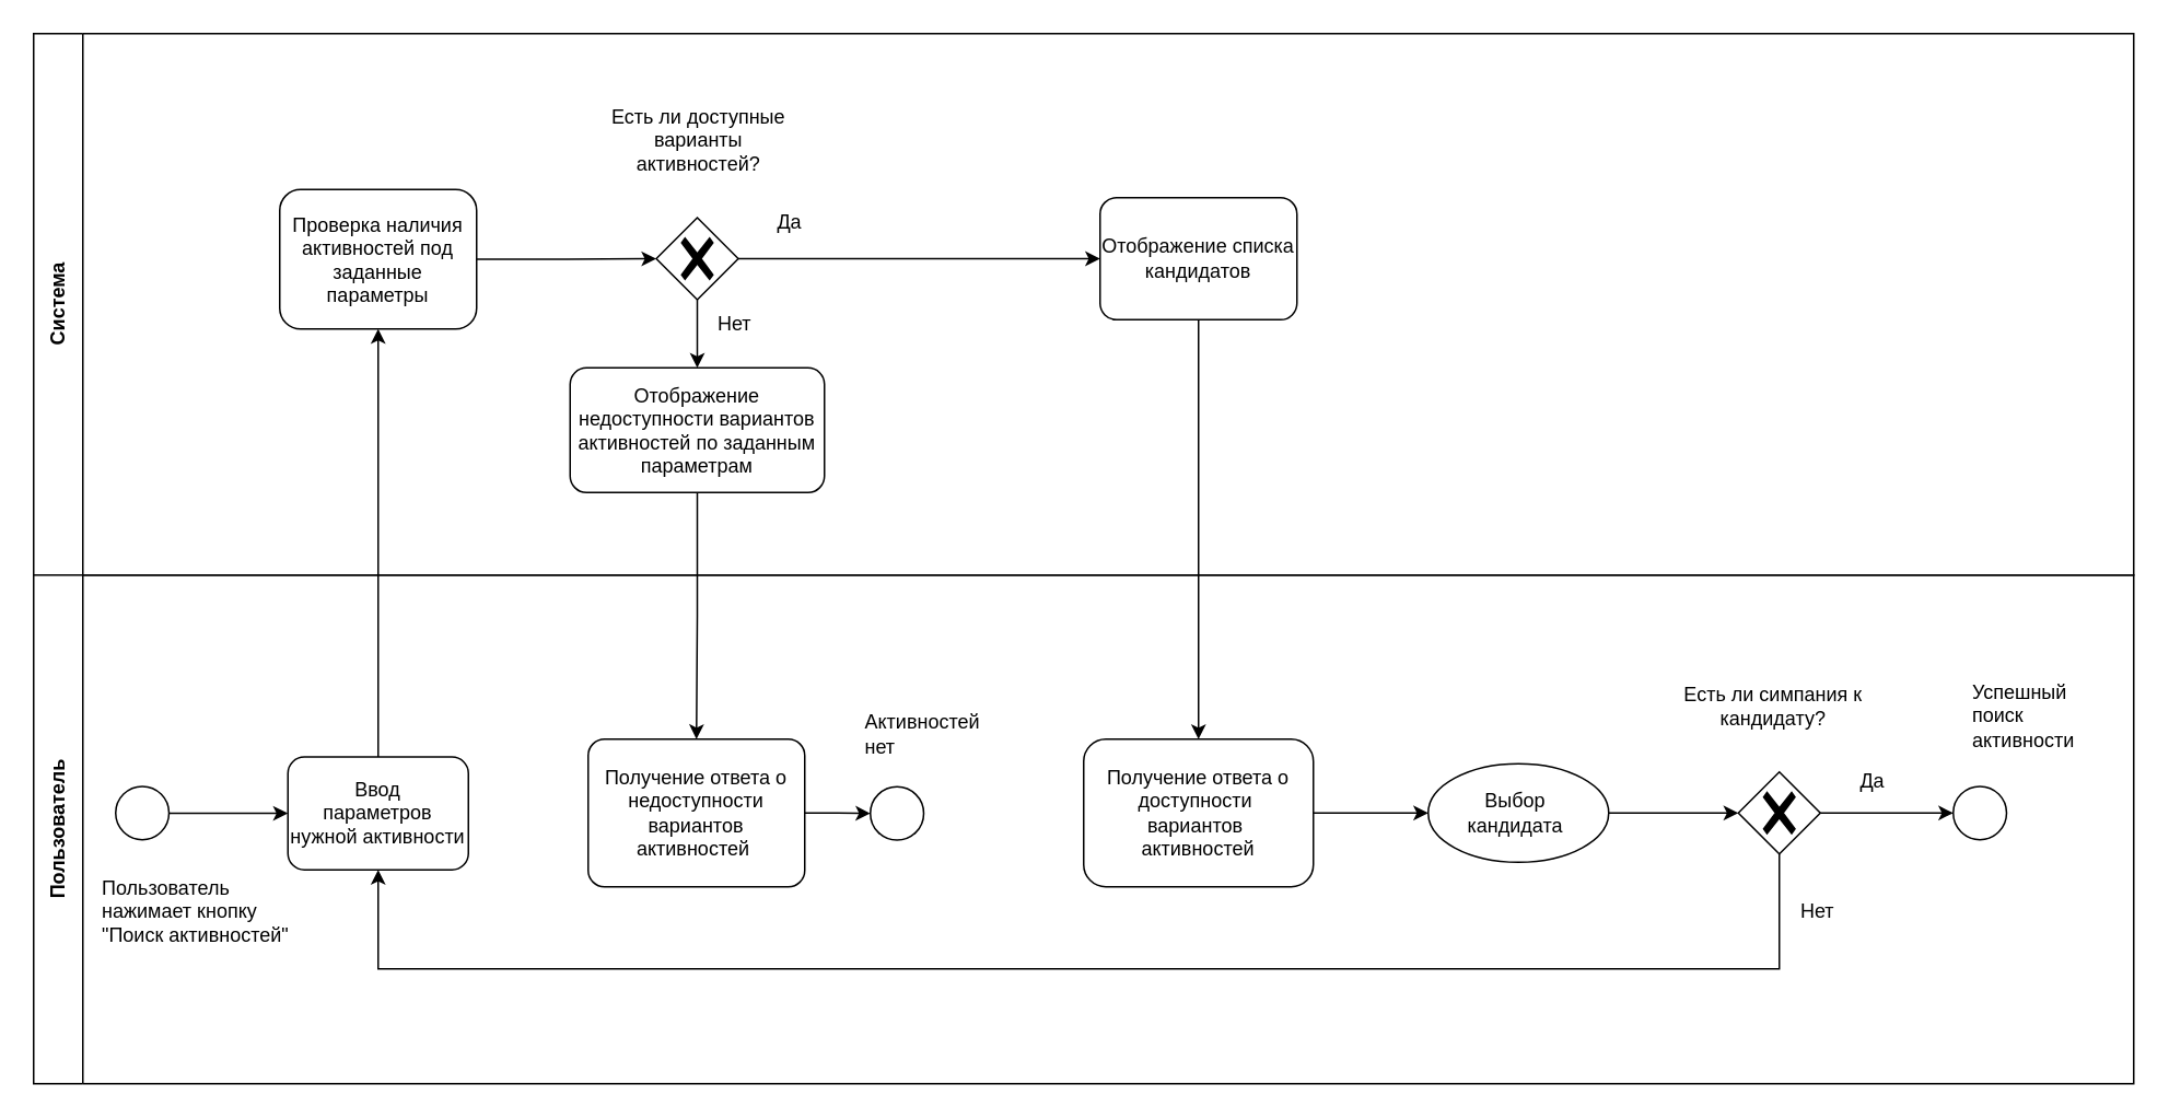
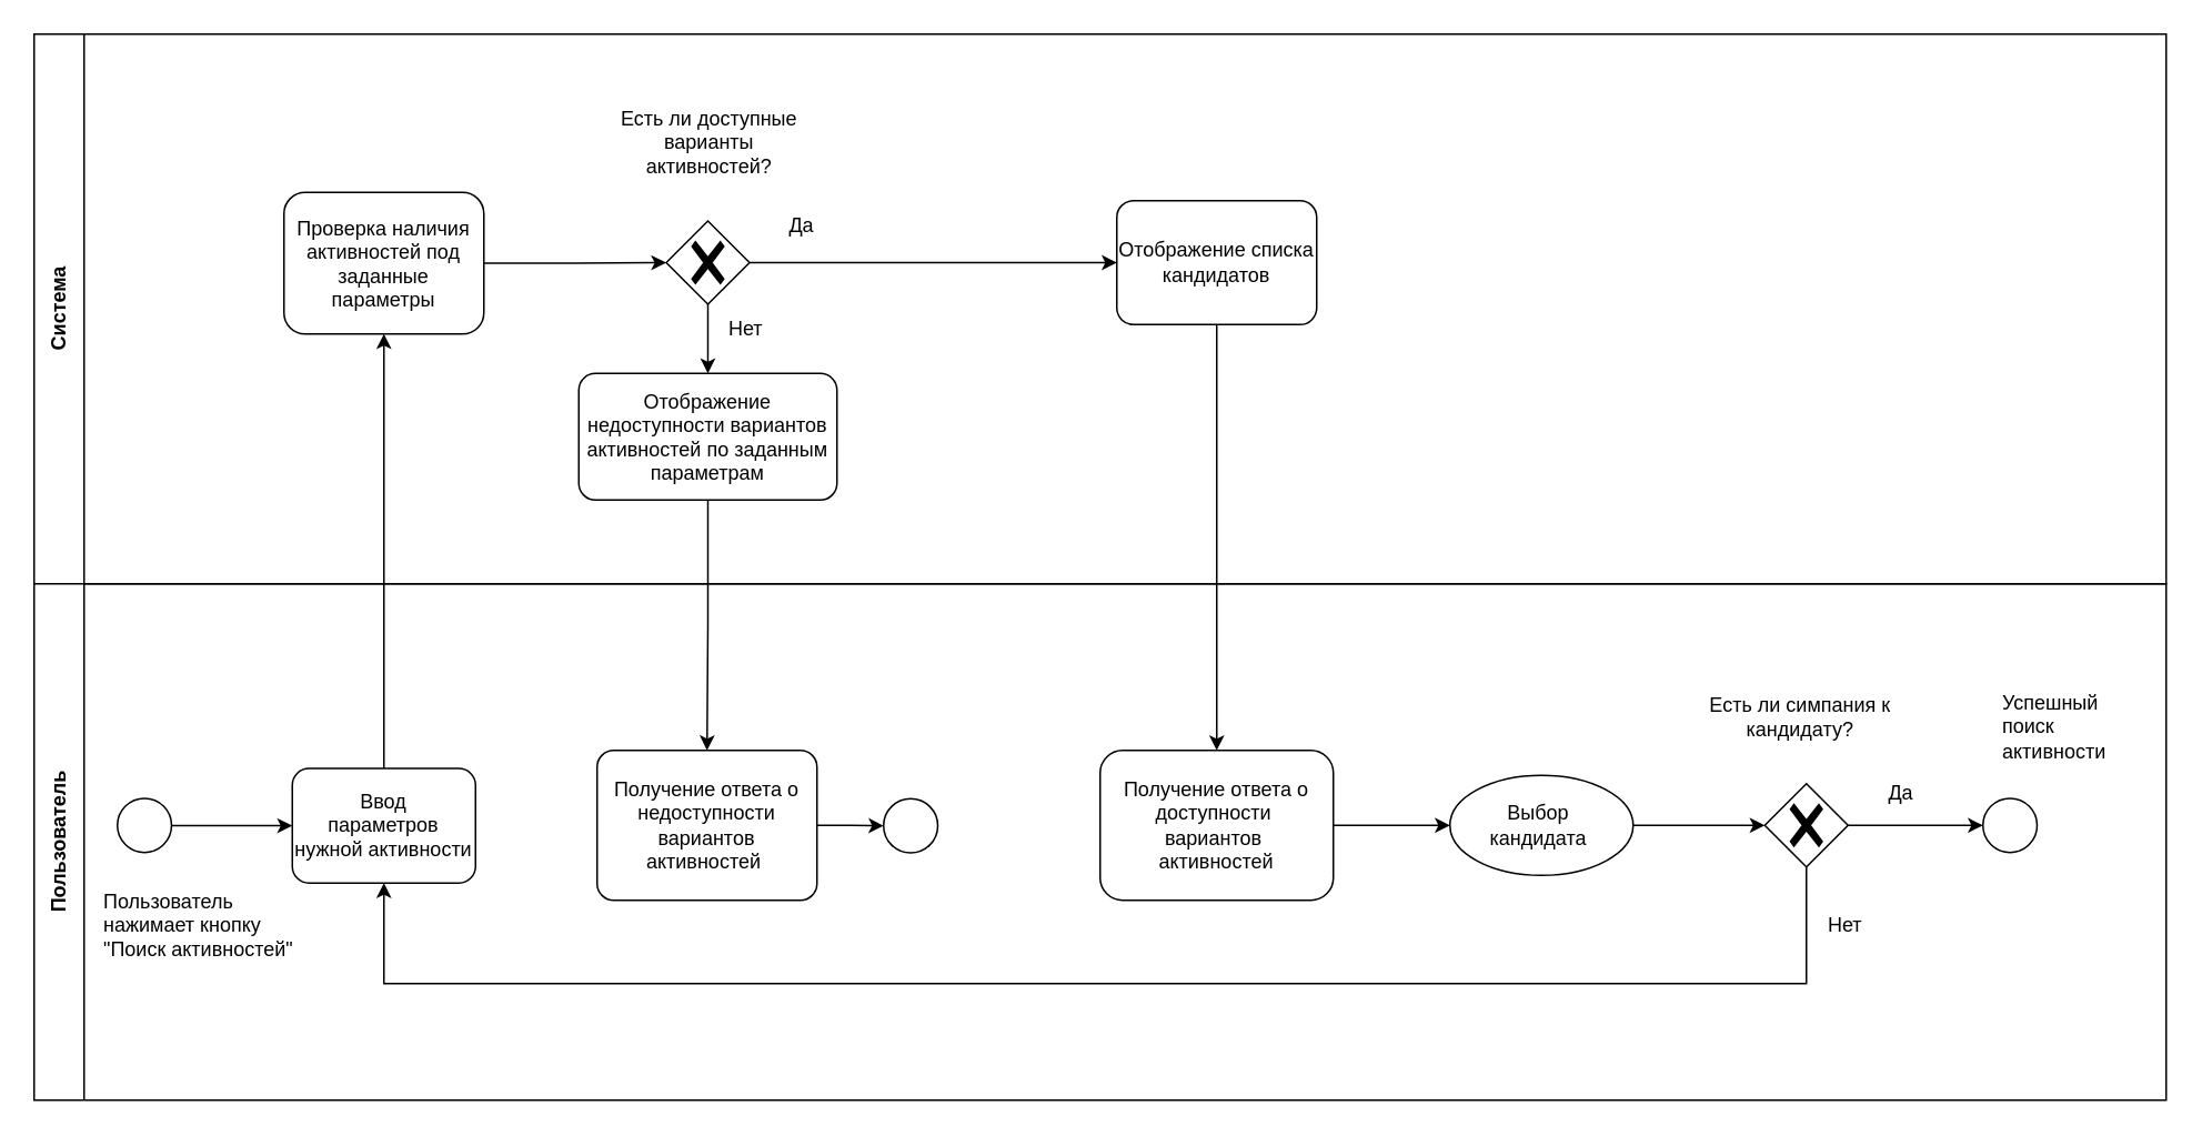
  <mxCell id="0" />
  <mxCell id="1" parent="0" />
  <mxCell id="2" value="Система" style="swimlane;startSize=30;horizontal=0;html=1;whiteSpace=wrap;" vertex="1" parent="1"><mxGeometry x="20" y="20" width="1280" height="330" as="geometry" /></mxCell>
  <mxCell id="3" style="edgeStyle=orthogonalEdgeStyle;rounded=0;orthogonalLoop=1;jettySize=auto;html=1;" edge="1" parent="2" source="4" target="6"><mxGeometry relative="1" as="geometry" /></mxCell>
  <mxCell id="4" value="" style="points=[[0.25,0.25,0],[0.5,0,0],[0.75,0.25,0],[1,0.5,0],[0.75,0.75,0],[0.5,1,0],[0.25,0.75,0],[0,0.5,0]];shape=mxgraph.bpmn.gateway2;html=1;verticalLabelPosition=bottom;labelBackgroundColor=#ffffff;verticalAlign=top;align=center;perimeter=rhombusPerimeter;outlineConnect=0;outline=none;symbol=none;gwType=exclusive;" vertex="1" parent="2"><mxGeometry x="379.5" y="112.19" width="50" height="50" as="geometry" /></mxCell>
  <mxCell id="5" value="&lt;div&gt;Отображение списка кандидатов&lt;/div&gt;" style="points=[[0.25,0,0],[0.5,0,0],[0.75,0,0],[1,0.25,0],[1,0.5,0],[1,0.75,0],[0.75,1,0],[0.5,1,0],[0.25,1,0],[0,0.75,0],[0,0.5,0],[0,0.25,0]];shape=mxgraph.bpmn.task;whiteSpace=wrap;rectStyle=rounded;size=10;html=1;container=1;expand=0;collapsible=0;taskMarker=abstract;" vertex="1" parent="2"><mxGeometry x="650" y="100.0" width="120" height="74.38" as="geometry" /></mxCell>
  <mxCell id="6" value="Отображение недоступности вариантов активностей по заданным параметрам" style="points=[[0.25,0,0],[0.5,0,0],[0.75,0,0],[1,0.25,0],[1,0.5,0],[1,0.75,0],[0.75,1,0],[0.5,1,0],[0.25,1,0],[0,0.75,0],[0,0.5,0],[0,0.25,0]];shape=mxgraph.bpmn.task;whiteSpace=wrap;rectStyle=rounded;size=10;html=1;container=1;expand=0;collapsible=0;taskMarker=abstract;" vertex="1" parent="2"><mxGeometry x="327" y="203.68" width="155" height="76" as="geometry" /></mxCell>
  <mxCell id="7" value="Да" style="text;html=1;align=center;verticalAlign=middle;whiteSpace=wrap;rounded=0;" vertex="1" parent="2"><mxGeometry x="440" y="100" width="42" height="30" as="geometry" /></mxCell>
  <mxCell id="8" value="Нет" style="text;html=1;align=center;verticalAlign=middle;whiteSpace=wrap;rounded=0;" vertex="1" parent="2"><mxGeometry x="410" y="162.19" width="35" height="30" as="geometry" /></mxCell>
  <mxCell id="9" style="edgeStyle=orthogonalEdgeStyle;rounded=0;orthogonalLoop=1;jettySize=auto;html=1;entryX=0;entryY=0.5;entryDx=0;entryDy=0;entryPerimeter=0;" edge="1" parent="2" source="4" target="5"><mxGeometry relative="1" as="geometry" /></mxCell>
  <mxCell id="10" value="Есть ли доступные варианты активностей?" style="text;html=1;align=center;verticalAlign=middle;whiteSpace=wrap;rounded=0;" vertex="1" parent="2"><mxGeometry x="345" y="40" width="120.5" height="50" as="geometry" /></mxCell>
  <mxCell id="11" value="Пользователь" style="swimlane;startSize=30;horizontal=0;html=1;whiteSpace=wrap;" vertex="1" parent="1"><mxGeometry x="20" y="350" width="1280" height="310" as="geometry" /></mxCell>
  <mxCell id="12" value="&lt;font style=&quot;font-size: 12px;&quot;&gt;Пользователь нажимает кнопку&lt;/font&gt;&lt;div style=&quot;&quot;&gt;&lt;font style=&quot;font-size: 12px;&quot;&gt;&quot;Поиск активностей&quot;&lt;/font&gt;&lt;/div&gt;" style="text;html=1;align=left;verticalAlign=middle;whiteSpace=wrap;rounded=0;" vertex="1" parent="11"><mxGeometry x="40" y="179.62" width="128.75" height="50" as="geometry" /></mxCell>
  <mxCell id="13" value="" style="points=[[0.145,0.145,0],[0.5,0,0],[0.855,0.145,0],[1,0.5,0],[0.855,0.855,0],[0.5,1,0],[0.145,0.855,0],[0,0.5,0]];shape=mxgraph.bpmn.event;html=1;verticalLabelPosition=bottom;labelBackgroundColor=#ffffff;verticalAlign=top;align=center;perimeter=ellipsePerimeter;outlineConnect=0;aspect=fixed;outline=standard;symbol=general;" vertex="1" parent="11"><mxGeometry x="50" y="128.75" width="32.5" height="32.5" as="geometry" /></mxCell>
  <mxCell id="14" style="edgeStyle=orthogonalEdgeStyle;rounded=0;orthogonalLoop=1;jettySize=auto;html=1;entryX=0;entryY=0.5;entryDx=0;entryDy=0;entryPerimeter=0;" edge="1" parent="11" source="13" target="18"><mxGeometry relative="1" as="geometry" /></mxCell>
  <mxCell id="15" value="Получение ответа о недоступности вариантов активностей&amp;nbsp;" style="points=[[0.25,0,0],[0.5,0,0],[0.75,0,0],[1,0.25,0],[1,0.5,0],[1,0.75,0],[0.75,1,0],[0.5,1,0],[0.25,1,0],[0,0.75,0],[0,0.5,0],[0,0.25,0]];shape=mxgraph.bpmn.task;whiteSpace=wrap;rectStyle=rounded;size=10;html=1;container=1;expand=0;collapsible=0;taskMarker=abstract;" vertex="1" parent="11"><mxGeometry x="338" y="100" width="132" height="90" as="geometry" /></mxCell>
  <mxCell id="16" value="Проверка наличия активностей под заданные параметры" style="rounded=1;whiteSpace=wrap;html=1;" vertex="1" parent="11"><mxGeometry x="150" y="-234.99" width="120" height="85" as="geometry" /></mxCell>
  <mxCell id="17" value="" style="edgeStyle=orthogonalEdgeStyle;rounded=0;orthogonalLoop=1;jettySize=auto;html=1;" edge="1" parent="11" source="18" target="16"><mxGeometry relative="1" as="geometry" /></mxCell>
  <mxCell id="18" value="Ввод&lt;div&gt;параметров нужной активности&lt;/div&gt;" style="points=[[0.25,0,0],[0.5,0,0],[0.75,0,0],[1,0.25,0],[1,0.5,0],[1,0.75,0],[0.75,1,0],[0.5,1,0],[0.25,1,0],[0,0.75,0],[0,0.5,0],[0,0.25,0]];shape=mxgraph.bpmn.task;whiteSpace=wrap;rectStyle=rounded;size=10;html=1;container=1;expand=0;collapsible=0;taskMarker=abstract;" vertex="1" parent="11"><mxGeometry x="155" y="110.87" width="110" height="68.75" as="geometry" /></mxCell>
  <mxCell id="19" value="" style="points=[[0.145,0.145,0],[0.5,0,0],[0.855,0.145,0],[1,0.5,0],[0.855,0.855,0],[0.5,1,0],[0.145,0.855,0],[0,0.5,0]];shape=mxgraph.bpmn.event;html=1;verticalLabelPosition=bottom;labelBackgroundColor=#ffffff;verticalAlign=top;align=center;perimeter=ellipsePerimeter;outlineConnect=0;aspect=fixed;outline=standard;symbol=general;" vertex="1" parent="11"><mxGeometry x="510" y="129" width="32.5" height="32.5" as="geometry" /></mxCell>
- <mxCell id="20" value="Активностей нет" style="text;html=1;align=left;verticalAlign=middle;whiteSpace=wrap;rounded=0;" vertex="1" parent="11"><mxGeometry x="505" y="71.87" width="85" height="50" as="geometry" /></mxCell>
  <mxCell id="21" style="edgeStyle=orthogonalEdgeStyle;rounded=0;orthogonalLoop=1;jettySize=auto;html=1;entryX=0;entryY=0.5;entryDx=0;entryDy=0;entryPerimeter=0;" edge="1" parent="11" source="15" target="19"><mxGeometry relative="1" as="geometry" /></mxCell>
  <mxCell id="22" value="" style="edgeStyle=orthogonalEdgeStyle;rounded=0;orthogonalLoop=1;jettySize=auto;html=1;" edge="1" parent="11" source="23" target="24"><mxGeometry relative="1" as="geometry" /></mxCell>
  <mxCell id="23" value="Получение ответа о доступности&amp;nbsp;&lt;div&gt;вариантов&amp;nbsp;&lt;/div&gt;&lt;div&gt;активностей&lt;/div&gt;" style="rounded=1;whiteSpace=wrap;html=1;" vertex="1" parent="11"><mxGeometry x="640" y="100" width="140" height="90" as="geometry" /></mxCell>
  <mxCell id="24" value="Выбор&amp;nbsp;&lt;div&gt;кандидата&amp;nbsp;&lt;/div&gt;" style="ellipse;whiteSpace=wrap;html=1;" vertex="1" parent="11"><mxGeometry x="850" y="115" width="110" height="60" as="geometry" /></mxCell>
  <mxCell id="25" value="" style="edgeStyle=orthogonalEdgeStyle;rounded=0;orthogonalLoop=1;jettySize=auto;html=1;" edge="1" parent="11" source="26"><mxGeometry relative="1" as="geometry"><mxPoint x="1170" y="145" as="targetPoint" /></mxGeometry></mxCell>
  <mxCell id="26" value="" style="points=[[0.25,0.25,0],[0.5,0,0],[0.75,0.25,0],[1,0.5,0],[0.75,0.75,0],[0.5,1,0],[0.25,0.75,0],[0,0.5,0]];shape=mxgraph.bpmn.gateway2;html=1;verticalLabelPosition=bottom;labelBackgroundColor=#ffffff;verticalAlign=top;align=center;perimeter=rhombusPerimeter;outlineConnect=0;outline=none;symbol=none;gwType=exclusive;" vertex="1" parent="11"><mxGeometry x="1039" y="120" width="50" height="50" as="geometry" /></mxCell>
  <mxCell id="27" style="edgeStyle=orthogonalEdgeStyle;rounded=0;orthogonalLoop=1;jettySize=auto;html=1;entryX=0;entryY=0.5;entryDx=0;entryDy=0;entryPerimeter=0;" edge="1" parent="11" source="24" target="26"><mxGeometry relative="1" as="geometry" /></mxCell>
  <mxCell id="28" value="Есть ли симпания к кандидату?" style="text;html=1;align=center;verticalAlign=middle;whiteSpace=wrap;rounded=0;" vertex="1" parent="11"><mxGeometry x="1000" y="55" width="120.5" height="50" as="geometry" /></mxCell>
  <mxCell id="29" value="Да" style="text;html=1;align=center;verticalAlign=middle;whiteSpace=wrap;rounded=0;" vertex="1" parent="11"><mxGeometry x="1100" y="110.87" width="42" height="30" as="geometry" /></mxCell>
  <mxCell id="30" value="Нет" style="text;html=1;align=center;verticalAlign=middle;whiteSpace=wrap;rounded=0;" vertex="1" parent="11"><mxGeometry x="1070" y="190" width="35" height="30" as="geometry" /></mxCell>
  <mxCell id="31" value="" style="points=[[0.145,0.145,0],[0.5,0,0],[0.855,0.145,0],[1,0.5,0],[0.855,0.855,0],[0.5,1,0],[0.145,0.855,0],[0,0.5,0]];shape=mxgraph.bpmn.event;html=1;verticalLabelPosition=bottom;labelBackgroundColor=#ffffff;verticalAlign=top;align=center;perimeter=ellipsePerimeter;outlineConnect=0;aspect=fixed;outline=standard;symbol=general;" vertex="1" parent="11"><mxGeometry x="1170" y="128.75" width="32.5" height="32.5" as="geometry" /></mxCell>
  <mxCell id="32" value="Успешный поиск активности" style="text;html=1;align=left;verticalAlign=middle;whiteSpace=wrap;rounded=0;" vertex="1" parent="11"><mxGeometry x="1180" y="60.87" width="85" height="50" as="geometry" /></mxCell>
  <mxCell id="33" style="edgeStyle=orthogonalEdgeStyle;rounded=0;orthogonalLoop=1;jettySize=auto;html=1;entryX=0.5;entryY=1;entryDx=0;entryDy=0;entryPerimeter=0;exitX=0.5;exitY=1;exitDx=0;exitDy=0;exitPerimeter=0;" edge="1" parent="11" source="26" target="18"><mxGeometry relative="1" as="geometry"><mxPoint x="1049" y="220" as="sourcePoint" /><mxPoint x="220" y="254.62" as="targetPoint" /><Array as="points"><mxPoint x="1064" y="240" /><mxPoint x="210" y="240" /></Array></mxGeometry></mxCell>
  <mxCell id="34" style="edgeStyle=orthogonalEdgeStyle;rounded=0;orthogonalLoop=1;jettySize=auto;html=1;entryX=0.5;entryY=0;entryDx=0;entryDy=0;entryPerimeter=0;" edge="1" parent="1" source="6" target="15"><mxGeometry relative="1" as="geometry" /></mxCell>
  <mxCell id="35" style="edgeStyle=orthogonalEdgeStyle;rounded=0;orthogonalLoop=1;jettySize=auto;html=1;entryX=0;entryY=0.5;entryDx=0;entryDy=0;entryPerimeter=0;" edge="1" parent="1" source="16" target="4"><mxGeometry relative="1" as="geometry" /></mxCell>
  <mxCell id="36" value="" style="edgeStyle=orthogonalEdgeStyle;rounded=0;orthogonalLoop=1;jettySize=auto;html=1;" edge="1" parent="1" source="5" target="23"><mxGeometry relative="1" as="geometry" /></mxCell>
